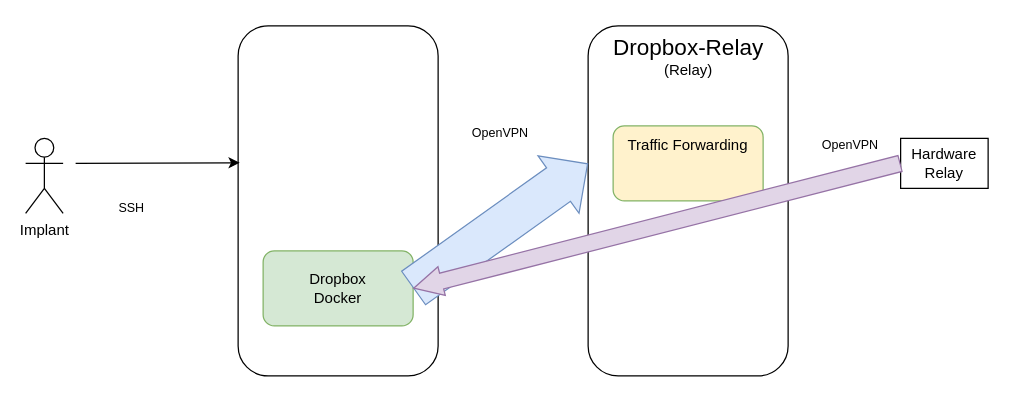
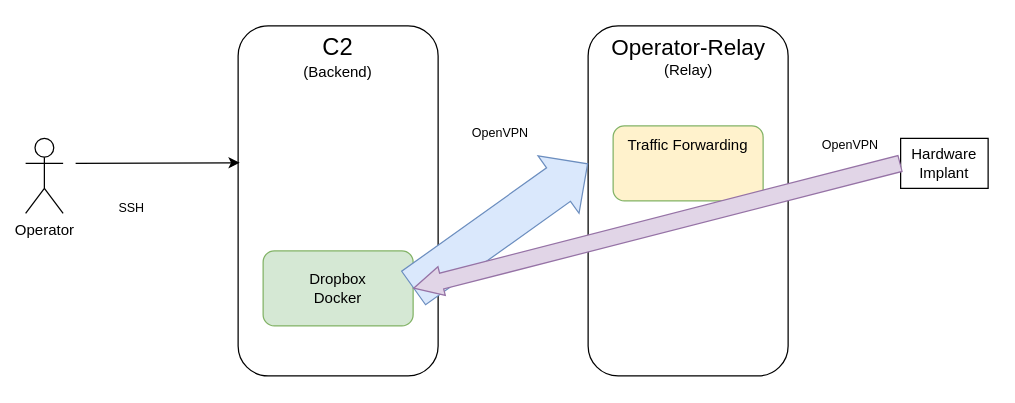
  <mxCell id="0" />
  <mxCell id="1" parent="0" />
  <mxCell id="2" value="" style="rounded=1;whiteSpace=wrap;html=1;" parent="1" vertex="1"><mxGeometry x="190" y="20" width="160" height="280" as="geometry" /></mxCell>
  <mxCell id="3" value="" style="rounded=1;whiteSpace=wrap;html=1;" parent="1" vertex="1"><mxGeometry x="470" y="20" width="160" height="280" as="geometry" /></mxCell>
  <mxCell id="4" value="Dropbox&lt;br&gt;Docker" style="rounded=1;whiteSpace=wrap;html=1;fillColor=#d5e8d4;strokeColor=#82b366;" parent="1" vertex="1"><mxGeometry x="210" y="200" width="120" height="60" as="geometry" /></mxCell>
  <mxCell id="5" value="Traffic Forwarding&lt;br&gt;&lt;br&gt;&lt;br&gt;" style="rounded=1;whiteSpace=wrap;html=1;fillColor=#fff2cc;strokeColor=#82b366;" parent="1" vertex="1"><mxGeometry x="490" y="100" width="120" height="60" as="geometry" /></mxCell>
- <mxCell id="7" value="&lt;font style=&quot;&quot;&gt;&lt;font style=&quot;font-size: 18px;&quot;&gt;Dropbox-Relay&lt;/font&gt;&lt;br&gt;&lt;font style=&quot;font-size: 12px;&quot;&gt;(Relay)&lt;/font&gt;&lt;br&gt;&lt;/font&gt;" style="text;html=1;strokeColor=none;fillColor=none;align=center;verticalAlign=middle;whiteSpace=wrap;rounded=0;" parent="1" vertex="1"><mxGeometry x="462.5" y="30" width="175" height="30" as="geometry" /></mxCell>
+ <mxCell id="6" value="&lt;font style=&quot;&quot;&gt;&lt;span style=&quot;font-size: 19px;&quot;&gt;C2&lt;/span&gt;&lt;br&gt;&lt;font style=&quot;font-size: 12px;&quot;&gt;(Backend)&lt;/font&gt;&lt;br&gt;&lt;/font&gt;" style="text;html=1;strokeColor=none;fillColor=none;align=center;verticalAlign=middle;whiteSpace=wrap;rounded=0;" parent="1" vertex="1"><mxGeometry x="240" y="30" width="60" height="30" as="geometry" /></mxCell>
+ <mxCell id="7" value="&lt;font style=&quot;&quot;&gt;&lt;font style=&quot;font-size: 18px;&quot;&gt;Operator-Relay&lt;/font&gt;&lt;br&gt;&lt;font style=&quot;font-size: 12px;&quot;&gt;(Relay)&lt;/font&gt;&lt;br&gt;&lt;/font&gt;" style="text;html=1;strokeColor=none;fillColor=none;align=center;verticalAlign=middle;whiteSpace=wrap;rounded=0;" parent="1" vertex="1"><mxGeometry x="462.5" y="30" width="175" height="30" as="geometry" /></mxCell>
  <mxCell id="8" value="" style="shape=flexArrow;endArrow=classic;html=1;rounded=0;exitX=1;exitY=0.5;exitDx=0;exitDy=0;entryX=0;entryY=0.393;entryDx=0;entryDy=0;entryPerimeter=0;endWidth=22.535;endSize=9.196;width=32.917;fillColor=#dae8fc;strokeColor=#6c8ebf;" parent="1" source="4" target="3" edge="1"><mxGeometry width="50" height="50" relative="1" as="geometry"><mxPoint x="380" y="130" as="sourcePoint" /><mxPoint x="430" y="80" as="targetPoint" /></mxGeometry></mxCell>
  <mxCell id="9" value="&lt;font style=&quot;font-size: 10px;&quot;&gt;OpenVPN&lt;/font&gt;" style="text;html=1;strokeColor=none;fillColor=none;align=center;verticalAlign=middle;whiteSpace=wrap;rounded=0;" parent="1" vertex="1"><mxGeometry x="370" y="90" width="60" height="30" as="geometry" /></mxCell>
- <mxCell id="10" value="Implant" style="shape=umlActor;verticalLabelPosition=bottom;verticalAlign=top;html=1;outlineConnect=0;" parent="1" vertex="1"><mxGeometry x="20" y="110" width="30" height="60" as="geometry" /></mxCell>
+ <mxCell id="10" value="Operator" style="shape=umlActor;verticalLabelPosition=bottom;verticalAlign=top;html=1;outlineConnect=0;" parent="1" vertex="1"><mxGeometry x="20" y="110" width="30" height="60" as="geometry" /></mxCell>
  <mxCell id="11" value="&lt;font style=&quot;font-size: 10px;&quot;&gt;SSH&lt;/font&gt;" style="text;html=1;strokeColor=none;fillColor=none;align=center;verticalAlign=middle;whiteSpace=wrap;rounded=0;" parent="1" vertex="1"><mxGeometry x="75" y="150" width="60" height="30" as="geometry" /></mxCell>
  <mxCell id="12" value="" style="endArrow=classic;html=1;rounded=0;entryX=0.008;entryY=0.391;entryDx=0;entryDy=0;entryPerimeter=0;" parent="1" target="2" edge="1"><mxGeometry width="50" height="50" relative="1" as="geometry"><mxPoint x="60" y="130" as="sourcePoint" /><mxPoint x="140" y="120" as="targetPoint" /></mxGeometry></mxCell>
- <mxCell id="13" value="Hardware Relay" style="rounded=0;whiteSpace=wrap;html=1;" parent="1" vertex="1"><mxGeometry x="720" y="110" width="70" height="40" as="geometry" /></mxCell>
+ <mxCell id="13" value="Hardware Implant" style="rounded=0;whiteSpace=wrap;html=1;" parent="1" vertex="1"><mxGeometry x="720" y="110" width="70" height="40" as="geometry" /></mxCell>
  <mxCell id="14" value="" style="shape=flexArrow;endArrow=classic;html=1;rounded=0;exitX=0;exitY=0.5;exitDx=0;exitDy=0;entryX=1;entryY=0.5;entryDx=0;entryDy=0;endWidth=9.584;endSize=7.345;width=13.103;fillColor=#e1d5e7;strokeColor=#9673a6;" parent="1" source="13" target="4" edge="1"><mxGeometry width="50" height="50" relative="1" as="geometry"><mxPoint x="660" y="59.31" as="sourcePoint" /><mxPoint x="800" y="59.31" as="targetPoint" /></mxGeometry></mxCell>
  <mxCell id="15" value="&lt;font style=&quot;font-size: 10px;&quot;&gt;OpenVPN&lt;/font&gt;" style="text;html=1;strokeColor=none;fillColor=none;align=center;verticalAlign=middle;whiteSpace=wrap;rounded=0;" parent="1" vertex="1"><mxGeometry x="650" y="100" width="60" height="30" as="geometry" /></mxCell>
